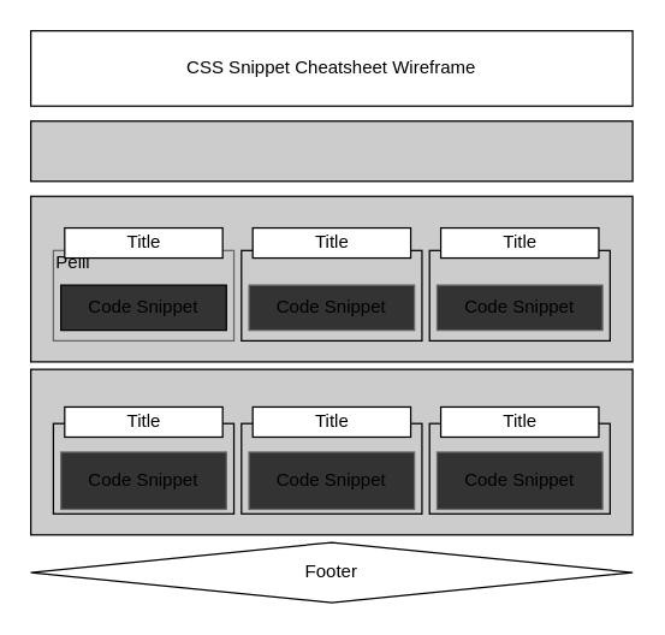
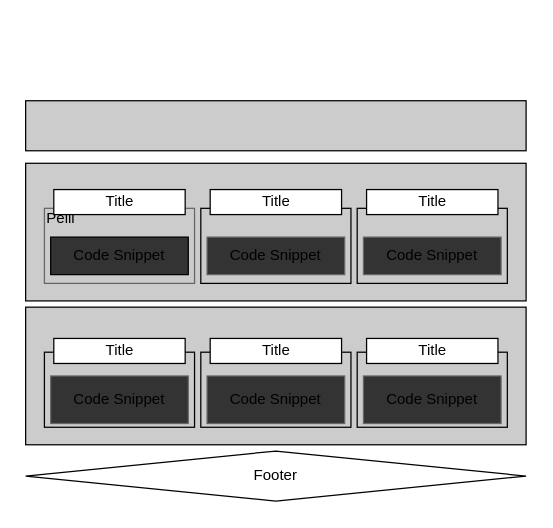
  <mxCell id="0" />
  <mxCell id="1" parent="0" />
- <mxCell id="2" value="CSS Snippet Cheatsheet Wireframe" style="rounded=0;whiteSpace=wrap;html=1;" vertex="1" parent="1"><mxGeometry x="20" y="20" width="400" height="50" as="geometry" /></mxCell>
  <mxCell id="3" value="" style="rounded=0;whiteSpace=wrap;html=1;fillColor=#CCCCCC;" vertex="1" parent="1"><mxGeometry x="20" y="80" width="400" height="40" as="geometry" /></mxCell>
  <mxCell id="4" value="" style="rounded=0;whiteSpace=wrap;html=1;fillColor=#CCCCCC;" vertex="1" parent="1"><mxGeometry x="20" y="130" width="400" height="110" as="geometry" /></mxCell>
  <mxCell id="5" value="Footer" style="rhombus;whiteSpace=wrap;html=1;" vertex="1" parent="1"><mxGeometry x="20" y="360" width="400" height="40" as="geometry" /></mxCell>
  <mxCell id="6" value="Pelli&lt;br&gt;&lt;p style=&quot;line-height: 1.8&quot;&gt;&lt;br&gt;&lt;/p&gt;" style="rounded=0;whiteSpace=wrap;html=1;fillColor=#CCCCCC;strokeColor=#666666;align=left;" vertex="1" parent="1"><mxGeometry x="35" y="166" width="120" height="60" as="geometry" /></mxCell>
  <mxCell id="7" value="" style="rounded=0;whiteSpace=wrap;html=1;fillColor=#CCCCCC;" vertex="1" parent="1"><mxGeometry x="160" y="166" width="120" height="60" as="geometry" /></mxCell>
  <mxCell id="8" value="" style="rounded=0;whiteSpace=wrap;html=1;fillColor=#CCCCCC;" vertex="1" parent="1"><mxGeometry x="285" y="166" width="120" height="60" as="geometry" /></mxCell>
  <mxCell id="9" value="" style="rounded=0;whiteSpace=wrap;html=1;fillColor=#CCCCCC;" vertex="1" parent="1"><mxGeometry x="20" y="245" width="400" height="110" as="geometry" /></mxCell>
  <mxCell id="10" value="" style="rounded=0;whiteSpace=wrap;html=1;fillColor=#CCCCCC;" vertex="1" parent="1"><mxGeometry x="35" y="281" width="120" height="60" as="geometry" /></mxCell>
  <mxCell id="11" value="" style="rounded=0;whiteSpace=wrap;html=1;fillColor=#CCCCCC;" vertex="1" parent="1"><mxGeometry x="160" y="281" width="120" height="60" as="geometry" /></mxCell>
  <mxCell id="12" value="" style="rounded=0;whiteSpace=wrap;html=1;fillColor=#CCCCCC;" vertex="1" parent="1"><mxGeometry x="285" y="281" width="120" height="60" as="geometry" /></mxCell>
  <mxCell id="13" value="Title" style="rounded=0;whiteSpace=wrap;html=1;" vertex="1" parent="1"><mxGeometry x="42.5" y="270" width="105" height="20" as="geometry" /></mxCell>
  <mxCell id="14" value="Title" style="rounded=0;whiteSpace=wrap;html=1;" vertex="1" parent="1"><mxGeometry x="167.5" y="270" width="105" height="20" as="geometry" /></mxCell>
  <mxCell id="15" value="Title" style="rounded=0;whiteSpace=wrap;html=1;" vertex="1" parent="1"><mxGeometry x="292.5" y="270" width="105" height="20" as="geometry" /></mxCell>
  <mxCell id="16" value="&lt;span&gt;Code Snippet&lt;/span&gt;" style="rounded=0;whiteSpace=wrap;html=1;fillColor=#333333;strokeColor=#666666;" vertex="1" parent="1"><mxGeometry x="40" y="300" width="110" height="38" as="geometry" /></mxCell>
  <mxCell id="17" value="&lt;span&gt;Code Snippet&lt;/span&gt;" style="rounded=0;whiteSpace=wrap;html=1;fillColor=#333333;strokeColor=#666666;" vertex="1" parent="1"><mxGeometry x="290" y="300" width="110" height="38" as="geometry" /></mxCell>
  <mxCell id="18" value="&lt;span&gt;Code Snippet&lt;/span&gt;" style="rounded=0;whiteSpace=wrap;html=1;fillColor=#333333;strokeColor=#666666;" vertex="1" parent="1"><mxGeometry x="165" y="300" width="110" height="38" as="geometry" /></mxCell>
  <mxCell id="19" value="Title" style="rounded=0;whiteSpace=wrap;html=1;" vertex="1" parent="1"><mxGeometry x="42.5" y="151" width="105" height="20" as="geometry" /></mxCell>
  <mxCell id="20" value="Title" style="rounded=0;whiteSpace=wrap;html=1;" vertex="1" parent="1"><mxGeometry x="167.5" y="151" width="105" height="20" as="geometry" /></mxCell>
  <mxCell id="21" value="Title" style="rounded=0;whiteSpace=wrap;html=1;" vertex="1" parent="1"><mxGeometry x="292.5" y="151" width="105" height="20" as="geometry" /></mxCell>
  <mxCell id="22" value="Code Snippet" style="rounded=0;whiteSpace=wrap;html=1;fillColor=#333333;" vertex="1" parent="1"><mxGeometry x="40" y="189" width="110" height="30" as="geometry" /></mxCell>
  <mxCell id="23" value="&lt;span&gt;Code Snippet&lt;/span&gt;" style="rounded=0;whiteSpace=wrap;html=1;fillColor=#333333;strokeColor=#666666;" vertex="1" parent="1"><mxGeometry x="290" y="189" width="110" height="30" as="geometry" /></mxCell>
  <mxCell id="24" value="&lt;span&gt;Code Snippet&lt;/span&gt;" style="rounded=0;whiteSpace=wrap;html=1;fillColor=#333333;strokeColor=#666666;" vertex="1" parent="1"><mxGeometry x="165" y="189" width="110" height="30" as="geometry" /></mxCell>
